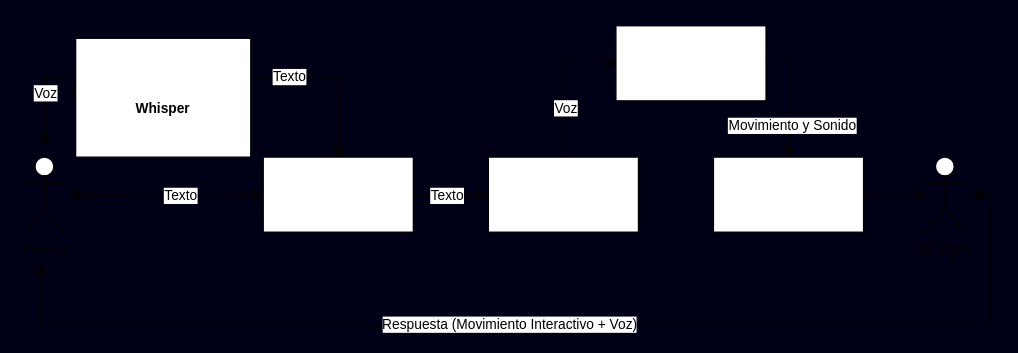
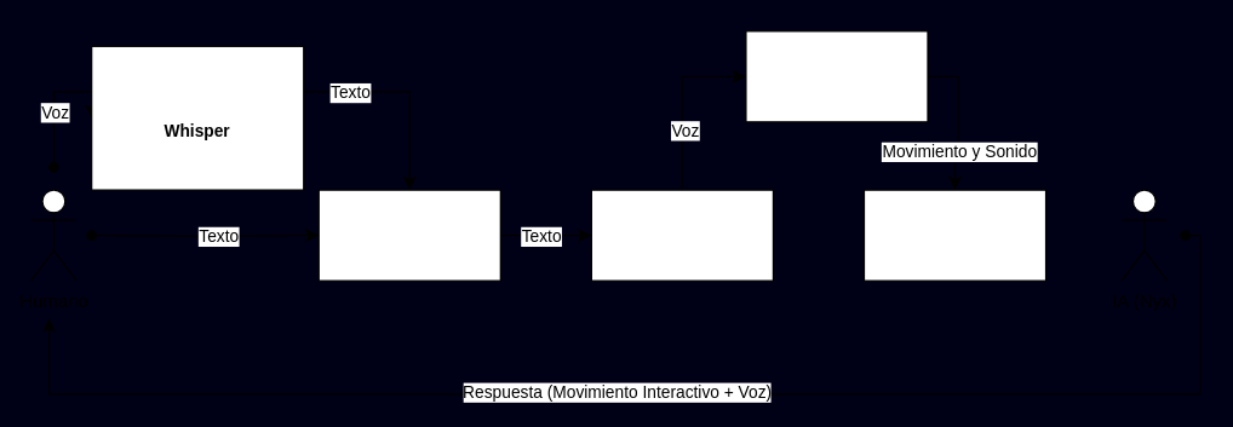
  <mxCell id="0" />
  <mxCell id="1" parent="0" />
  <mxCell id="2" style="edgeStyle=orthogonalEdgeStyle;rounded=0;orthogonalLoop=1;jettySize=auto;html=1;entryX=0;entryY=0.5;entryDx=0;entryDy=0;startArrow=oval;startFill=1;" parent="1" target="9" edge="1"><mxGeometry relative="1" as="geometry"><mxPoint x="35" y="110" as="sourcePoint" /><Array as="points"><mxPoint x="35" y="60" /></Array></mxGeometry></mxCell>
  <mxCell id="3" value="Voz" style="edgeLabel;html=1;align=center;verticalAlign=middle;resizable=0;points=[];" parent="2" vertex="1" connectable="0"><mxGeometry x="-0.2" y="-2" relative="1" as="geometry"><mxPoint x="-2" as="offset" /></mxGeometry></mxCell>
  <mxCell id="4" style="edgeStyle=orthogonalEdgeStyle;rounded=0;orthogonalLoop=1;jettySize=auto;html=1;entryX=0;entryY=0.5;entryDx=0;entryDy=0;startArrow=oval;startFill=1;" parent="1" target="12" edge="1"><mxGeometry relative="1" as="geometry"><mxPoint x="60" y="155" as="sourcePoint" /><mxPoint x="150" y="270" as="targetPoint" /></mxGeometry></mxCell>
  <mxCell id="5" value="Texto" style="edgeLabel;html=1;align=center;verticalAlign=middle;resizable=0;points=[];" parent="4" vertex="1" connectable="0"><mxGeometry x="-0.261" y="2" relative="1" as="geometry"><mxPoint x="27" y="2" as="offset" /></mxGeometry></mxCell>
- <mxCell id="6" value="Sonido" style="shape=umlActor;verticalLabelPosition=bottom;verticalAlign=top;html=1;outlineConnect=0;" parent="1" vertex="1"><mxGeometry x="20" y="125" width="30" height="60" as="geometry" /></mxCell>
+ <mxCell id="6" value="Humano" style="shape=umlActor;verticalLabelPosition=bottom;verticalAlign=top;html=1;outlineConnect=0;" parent="1" vertex="1"><mxGeometry x="20" y="125" width="30" height="60" as="geometry" /></mxCell>
  <mxCell id="7" style="edgeStyle=orthogonalEdgeStyle;rounded=0;orthogonalLoop=1;jettySize=auto;html=1;entryX=0.5;entryY=0;entryDx=0;entryDy=0;" parent="1" source="9" target="12" edge="1"><mxGeometry relative="1" as="geometry"><Array as="points"><mxPoint x="270" y="60" /></Array></mxGeometry></mxCell>
  <mxCell id="8" value="Texto" style="edgeLabel;html=1;align=center;verticalAlign=middle;resizable=0;points=[];" parent="7" vertex="1" connectable="0"><mxGeometry x="-0.543" y="-1" relative="1" as="geometry"><mxPoint x="-1" y="-1" as="offset" /></mxGeometry></mxCell>
  <mxCell id="9" value="&lt;b style=&quot;font-size: 11px;&quot;&gt;&lt;font style=&quot;font-size: 11px;&quot; color=&quot;#ffffff&quot;&gt;&lt;span style=&quot;font-size: 11px;&quot;&gt;Modelo de Voz a Texto&lt;/span&gt;&lt;br&gt;&lt;font style=&quot;font-size: 11px;&quot;&gt;(&lt;/font&gt;&lt;/font&gt;&lt;font style=&quot;font-size: 11px;&quot;&gt;Whisper&lt;/font&gt;&lt;/b&gt;&lt;font style=&quot;font-size: 11px;&quot; color=&quot;#ffffff&quot;&gt;&lt;b style=&quot;&quot;&gt;&lt;font style=&quot;font-size: 11px;&quot;&gt;)&lt;/font&gt;&lt;br&gt;&lt;/b&gt;&lt;/font&gt;" style="rounded=0;whiteSpace=wrap;html=1;" parent="1" vertex="1"><mxGeometry x="60" y="30" width="140" height="95" as="geometry" /></mxCell>
  <mxCell id="10" style="edgeStyle=orthogonalEdgeStyle;rounded=0;orthogonalLoop=1;jettySize=auto;html=1;entryX=0;entryY=0.5;entryDx=0;entryDy=0;exitX=1;exitY=0.5;exitDx=0;exitDy=0;" parent="1" source="12" target="15" edge="1"><mxGeometry relative="1" as="geometry"><mxPoint x="444" y="155" as="sourcePoint" /><Array as="points"><mxPoint x="390" y="155" /><mxPoint x="390" y="155" /></Array></mxGeometry></mxCell>
  <mxCell id="11" value="Texto" style="edgeLabel;html=1;align=center;verticalAlign=middle;resizable=0;points=[];" parent="10" vertex="1" connectable="0"><mxGeometry x="-0.387" relative="1" as="geometry"><mxPoint x="8" as="offset" /></mxGeometry></mxCell>
  <mxCell id="12" value="&lt;font style=&quot;&quot; color=&quot;#ffffff&quot;&gt;&lt;b&gt;Modelo de Lenguaje&lt;br&gt;(Sonido GPT)&lt;br&gt;&lt;/b&gt;&lt;/font&gt;" style="rounded=0;whiteSpace=wrap;html=1;" parent="1" vertex="1"><mxGeometry x="210" y="125" width="120" height="60" as="geometry" /></mxCell>
  <mxCell id="13" style="edgeStyle=orthogonalEdgeStyle;rounded=0;orthogonalLoop=1;jettySize=auto;html=1;entryX=0;entryY=0.5;entryDx=0;entryDy=0;exitX=0.5;exitY=0;exitDx=0;exitDy=0;" parent="1" edge="1" target="16"><mxGeometry relative="1" as="geometry"><mxPoint x="449.71" y="125" as="sourcePoint" /><mxPoint x="449.71" y="80" as="targetPoint" /><Array as="points"><mxPoint x="450" y="50" /></Array></mxGeometry></mxCell>
  <mxCell id="14" value="Voz" style="edgeLabel;html=1;align=center;verticalAlign=middle;resizable=0;points=[];" vertex="1" connectable="0" parent="13"><mxGeometry x="0.308" relative="1" as="geometry"><mxPoint y="35" as="offset" /></mxGeometry></mxCell>
  <mxCell id="15" value="&lt;font style=&quot;&quot; color=&quot;#ffffff&quot;&gt;&lt;b&gt;Modelo de Texto a Voz&lt;br&gt;(*)&lt;br&gt;&lt;/b&gt;&lt;/font&gt;" style="rounded=0;whiteSpace=wrap;html=1;" parent="1" vertex="1"><mxGeometry x="390" y="125" width="120" height="60" as="geometry" /></mxCell>
  <mxCell id="16" value="&lt;font style=&quot;&quot; color=&quot;#ffffff&quot;&gt;&lt;b&gt;Modelo de Voz a Movimiento de Cabeza y habla&lt;br&gt;(*)&lt;br&gt;&lt;/b&gt;&lt;/font&gt;" style="rounded=0;whiteSpace=wrap;html=1;" parent="1" vertex="1"><mxGeometry x="492" y="20" width="120" height="60" as="geometry" /></mxCell>
  <mxCell id="17" style="edgeStyle=orthogonalEdgeStyle;rounded=0;orthogonalLoop=1;jettySize=auto;html=1;entryX=0.5;entryY=0;entryDx=0;entryDy=0;exitX=1;exitY=0.5;exitDx=0;exitDy=0;" parent="1" source="16" target="20" edge="1"><mxGeometry relative="1" as="geometry"><mxPoint x="630" y="80" as="sourcePoint" /></mxGeometry></mxCell>
  <mxCell id="18" value="Movimiento y Sonido" style="edgeLabel;html=1;align=center;verticalAlign=middle;resizable=0;points=[];" parent="17" vertex="1" connectable="0"><mxGeometry x="-0.27" y="-1" relative="1" as="geometry"><mxPoint x="1" y="34" as="offset" /></mxGeometry></mxCell>
- <mxCell id="19" style="edgeStyle=orthogonalEdgeStyle;rounded=0;orthogonalLoop=1;jettySize=auto;html=1;" parent="1" source="20" target="23" edge="1"><mxGeometry relative="1" as="geometry"><mxPoint x="720" y="155" as="targetPoint" /></mxGeometry></mxCell>
  <mxCell id="20" value="&lt;font style=&quot;&quot; color=&quot;#ffffff&quot;&gt;&lt;b&gt;Modelo de Cabeza Virtual a VTuber&lt;br&gt;&lt;/b&gt;&lt;/font&gt;" style="rounded=0;whiteSpace=wrap;html=1;" parent="1" vertex="1"><mxGeometry x="570" y="125" width="120" height="60" as="geometry" /></mxCell>
  <mxCell id="21" style="edgeStyle=orthogonalEdgeStyle;rounded=0;orthogonalLoop=1;jettySize=auto;html=1;startArrow=oval;startFill=1;" parent="1" edge="1"><mxGeometry relative="1" as="geometry"><mxPoint x="32" y="210" as="targetPoint" /><mxPoint x="782" y="155" as="sourcePoint" /><Array as="points"><mxPoint x="792" y="155" /><mxPoint x="792" y="260" /><mxPoint x="32" y="260" /></Array></mxGeometry></mxCell>
  <mxCell id="22" value="Respuesta (Movimiento Interactivo + Voz)" style="edgeLabel;html=1;align=center;verticalAlign=middle;resizable=0;points=[];" parent="21" vertex="1" connectable="0"><mxGeometry x="0.032" y="-2" relative="1" as="geometry"><mxPoint x="-24" as="offset" /></mxGeometry></mxCell>
  <mxCell id="23" value="IA (Nyx)" style="shape=umlActor;verticalLabelPosition=bottom;verticalAlign=top;html=1;outlineConnect=0;" parent="1" vertex="1"><mxGeometry x="740" y="125" width="30" height="60" as="geometry" /></mxCell>
